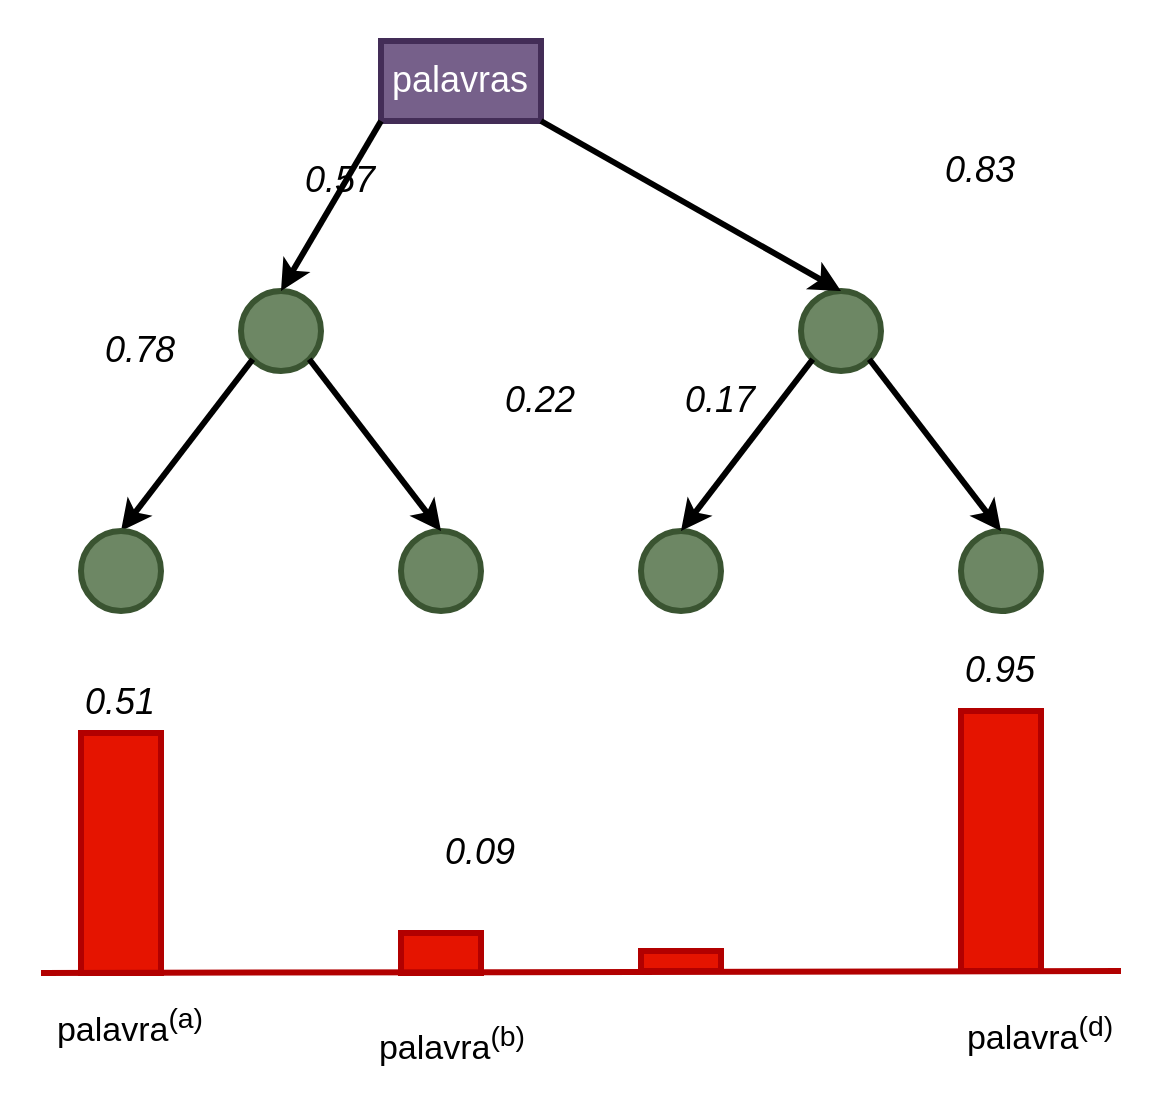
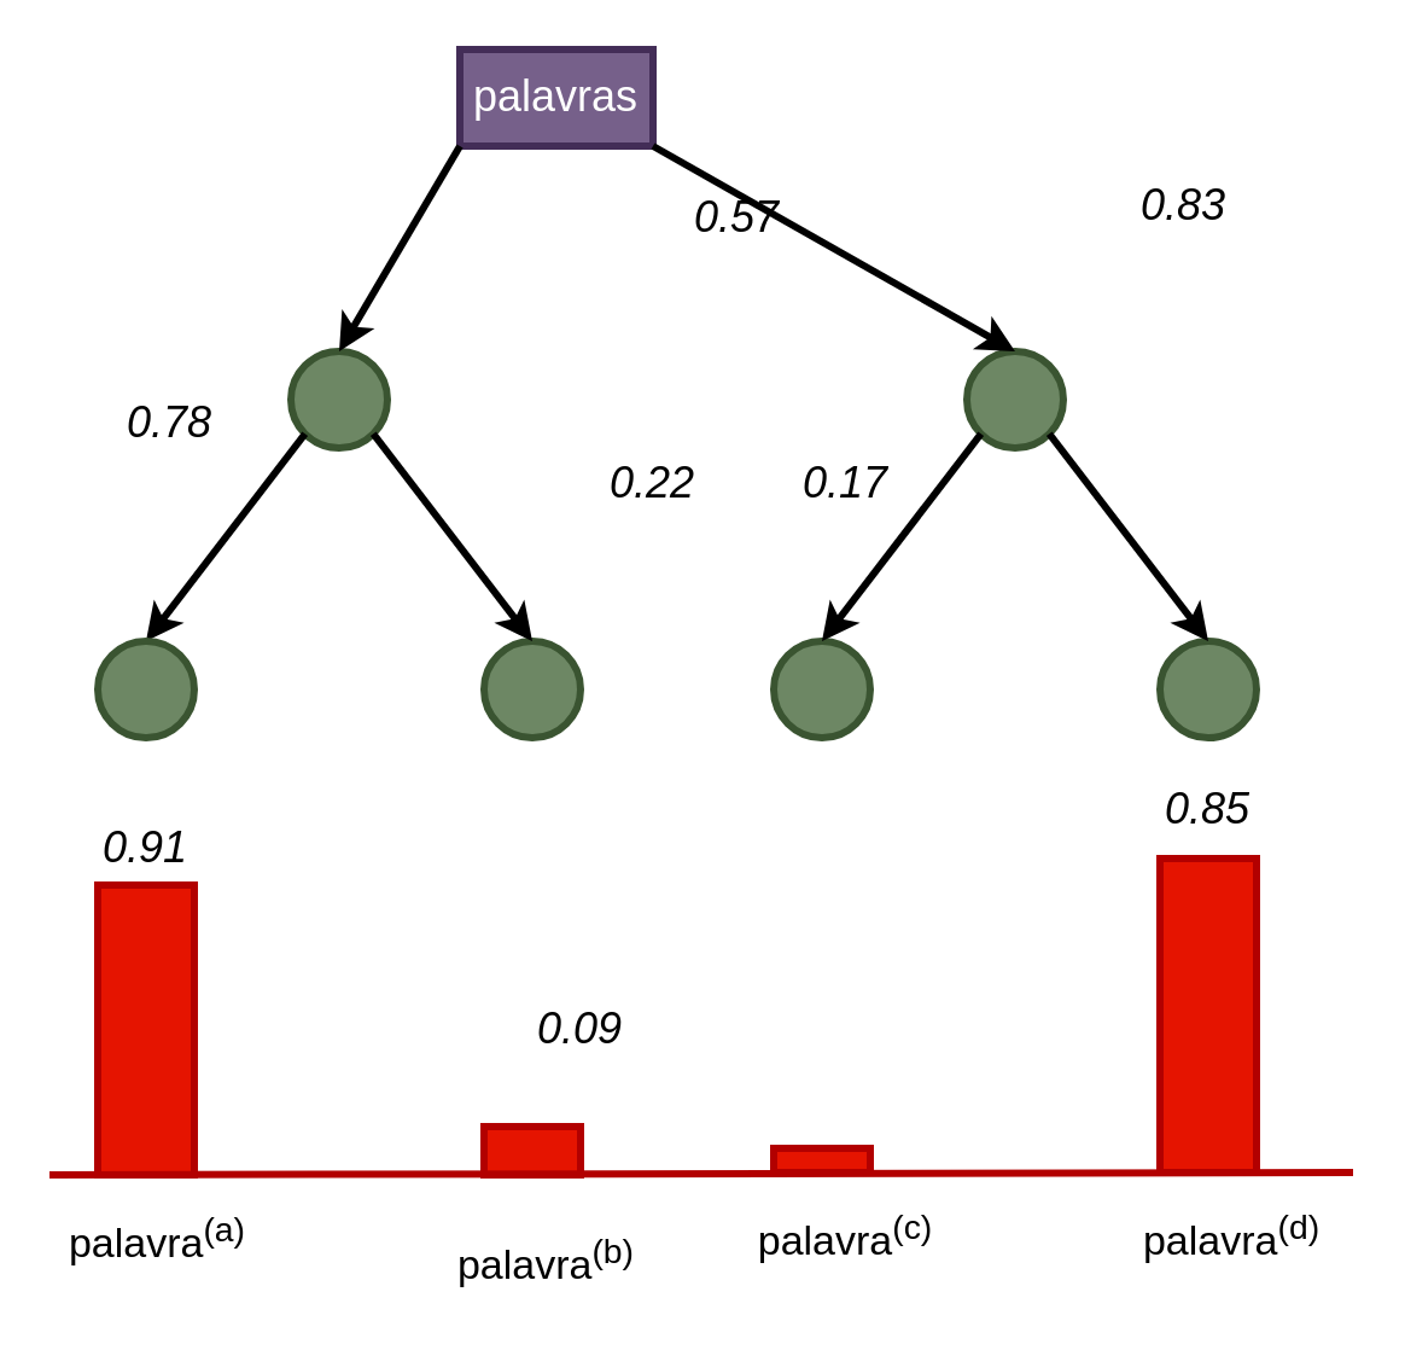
  <mxCell id="0" />
  <mxCell id="1" parent="0" />
  <mxCell id="2" value="palavras" style="rounded=0;whiteSpace=wrap;html=1;strokeWidth=3;fontSize=18;fillColor=#76608a;fontColor=#ffffff;strokeColor=#432D57;" vertex="1" parent="1"><mxGeometry x="190" y="20" width="80" height="40" as="geometry" /></mxCell>
  <mxCell id="3" value="" style="ellipse;whiteSpace=wrap;html=1;aspect=fixed;strokeWidth=3;fillColor=#6d8764;fontColor=#ffffff;strokeColor=#3A5431;" vertex="1" parent="1"><mxGeometry x="120" y="145" width="40" height="40" as="geometry" /></mxCell>
  <mxCell id="4" value="" style="ellipse;whiteSpace=wrap;html=1;aspect=fixed;strokeWidth=3;fillColor=#6d8764;fontColor=#ffffff;strokeColor=#3A5431;" vertex="1" parent="1"><mxGeometry x="400" y="145" width="40" height="40" as="geometry" /></mxCell>
  <mxCell id="5" value="" style="endArrow=classic;html=1;rounded=0;exitX=0;exitY=1;exitDx=0;exitDy=0;entryX=0.5;entryY=0;entryDx=0;entryDy=0;strokeWidth=3;" edge="1" parent="1" source="2" target="3"><mxGeometry width="50" height="50" relative="1" as="geometry"><mxPoint x="240" y="375" as="sourcePoint" /><mxPoint x="290" y="325" as="targetPoint" /></mxGeometry></mxCell>
  <mxCell id="6" value="" style="endArrow=classic;html=1;rounded=0;exitX=1;exitY=1;exitDx=0;exitDy=0;entryX=0.5;entryY=0;entryDx=0;entryDy=0;strokeWidth=3;" edge="1" parent="1" source="2" target="4"><mxGeometry width="50" height="50" relative="1" as="geometry"><mxPoint x="250" y="75" as="sourcePoint" /><mxPoint x="150" y="155" as="targetPoint" /></mxGeometry></mxCell>
  <mxCell id="7" value="" style="endArrow=classic;html=1;rounded=0;exitX=0;exitY=1;exitDx=0;exitDy=0;entryX=0.5;entryY=0;entryDx=0;entryDy=0;strokeWidth=3;" edge="1" parent="1" source="3" target="8"><mxGeometry width="50" height="50" relative="1" as="geometry"><mxPoint x="260" y="85" as="sourcePoint" /><mxPoint x="160" y="165" as="targetPoint" /></mxGeometry></mxCell>
  <mxCell id="8" value="" style="ellipse;whiteSpace=wrap;html=1;aspect=fixed;strokeWidth=3;fillColor=#6d8764;fontColor=#ffffff;strokeColor=#3A5431;" vertex="1" parent="1"><mxGeometry x="40" y="265" width="40" height="40" as="geometry" /></mxCell>
  <mxCell id="9" value="" style="ellipse;whiteSpace=wrap;html=1;aspect=fixed;strokeWidth=3;fillColor=#6d8764;fontColor=#ffffff;strokeColor=#3A5431;" vertex="1" parent="1"><mxGeometry x="200" y="265" width="40" height="40" as="geometry" /></mxCell>
  <mxCell id="10" value="" style="ellipse;whiteSpace=wrap;html=1;aspect=fixed;strokeWidth=3;fillColor=#6d8764;fontColor=#ffffff;strokeColor=#3A5431;" vertex="1" parent="1"><mxGeometry x="320" y="265" width="40" height="40" as="geometry" /></mxCell>
  <mxCell id="11" value="" style="ellipse;whiteSpace=wrap;html=1;aspect=fixed;strokeWidth=3;fillColor=#6d8764;fontColor=#ffffff;strokeColor=#3A5431;" vertex="1" parent="1"><mxGeometry x="480" y="265" width="40" height="40" as="geometry" /></mxCell>
  <mxCell id="12" value="" style="endArrow=classic;html=1;rounded=0;exitX=1;exitY=1;exitDx=0;exitDy=0;entryX=0.5;entryY=0;entryDx=0;entryDy=0;strokeWidth=3;" edge="1" parent="1" source="3" target="9"><mxGeometry width="50" height="50" relative="1" as="geometry"><mxPoint x="136" y="189" as="sourcePoint" /><mxPoint x="70" y="275" as="targetPoint" /></mxGeometry></mxCell>
  <mxCell id="13" value="" style="endArrow=classic;html=1;rounded=0;exitX=0;exitY=1;exitDx=0;exitDy=0;entryX=0.5;entryY=0;entryDx=0;entryDy=0;strokeWidth=3;" edge="1" parent="1" source="4" target="10"><mxGeometry width="50" height="50" relative="1" as="geometry"><mxPoint x="164" y="189" as="sourcePoint" /><mxPoint x="230" y="275" as="targetPoint" /></mxGeometry></mxCell>
  <mxCell id="14" value="" style="endArrow=classic;html=1;rounded=0;exitX=1;exitY=1;exitDx=0;exitDy=0;entryX=0.5;entryY=0;entryDx=0;entryDy=0;strokeWidth=3;" edge="1" parent="1" source="4" target="11"><mxGeometry width="50" height="50" relative="1" as="geometry"><mxPoint x="416" y="189" as="sourcePoint" /><mxPoint x="350" y="275" as="targetPoint" /></mxGeometry></mxCell>
  <mxCell id="15" value="" style="rounded=0;whiteSpace=wrap;html=1;strokeWidth=3;fillColor=#e51400;strokeColor=#B20000;fontColor=#ffffff;" vertex="1" parent="1"><mxGeometry x="40" y="366" width="40" height="120" as="geometry" /></mxCell>
  <mxCell id="16" value="" style="rounded=0;whiteSpace=wrap;html=1;strokeWidth=3;fillColor=#e51400;strokeColor=#B20000;fontColor=#ffffff;" vertex="1" parent="1"><mxGeometry x="200" y="466" width="40" height="20" as="geometry" /></mxCell>
  <mxCell id="17" value="" style="rounded=0;whiteSpace=wrap;html=1;strokeWidth=3;fillColor=#e51400;strokeColor=#B20000;fontColor=#ffffff;" vertex="1" parent="1"><mxGeometry x="320" y="475" width="40" height="10" as="geometry" /></mxCell>
  <mxCell id="18" value="" style="rounded=0;whiteSpace=wrap;html=1;strokeWidth=3;fillColor=#e51400;strokeColor=#B20000;fontColor=#ffffff;" vertex="1" parent="1"><mxGeometry x="480" y="355" width="40" height="130" as="geometry" /></mxCell>
  <mxCell id="19" value="" style="endArrow=none;html=1;rounded=0;strokeWidth=3;fillColor=#e51400;strokeColor=#B20000;" edge="1" parent="1"><mxGeometry width="50" height="50" relative="1" as="geometry"><mxPoint x="20" y="486" as="sourcePoint" /><mxPoint x="560" y="485" as="targetPoint" /></mxGeometry></mxCell>
  <mxCell id="20" value="palavra&lt;sup&gt;(a)&lt;/sup&gt;" style="text;html=1;align=center;verticalAlign=middle;whiteSpace=wrap;rounded=0;fontSize=17;" vertex="1" parent="1"><mxGeometry x="20" y="498" width="90" height="30" as="geometry" /></mxCell>
  <mxCell id="21" value="palavra&lt;sup&gt;(b)&lt;/sup&gt;" style="text;html=1;align=center;verticalAlign=middle;whiteSpace=wrap;rounded=0;fontSize=17;" vertex="1" parent="1"><mxGeometry x="171" y="507" width="110" height="30" as="geometry" /></mxCell>
- <mxCell id="23" value="palavra&lt;sup&gt;(d)&lt;/sup&gt;" style="text;html=1;align=center;verticalAlign=middle;whiteSpace=wrap;rounded=0;fontSize=17;" vertex="1" parent="1"><mxGeometry x="490" y="502" width="60" height="30" as="geometry" /></mxCell>
- <mxCell id="24" value="0.51" style="text;html=1;align=center;verticalAlign=middle;whiteSpace=wrap;rounded=0;fontSize=18;fontStyle=2" vertex="1" parent="1"><mxGeometry x="30" y="336" width="60" height="30" as="geometry" /></mxCell>
+ <mxCell id="22" value="palavra&lt;sup&gt;(c)&lt;/sup&gt;" style="text;html=1;align=center;verticalAlign=middle;whiteSpace=wrap;rounded=0;fontSize=17;" vertex="1" parent="1"><mxGeometry x="320" y="497" width="60" height="30" as="geometry" /></mxCell>
+ <mxCell id="23" value="palavra&lt;sup&gt;(d)&lt;/sup&gt;" style="text;html=1;align=center;verticalAlign=middle;whiteSpace=wrap;rounded=0;fontSize=17;" vertex="1" parent="1"><mxGeometry x="480" y="497" width="60" height="30" as="geometry" /></mxCell>
+ <mxCell id="24" value="0.91" style="text;html=1;align=center;verticalAlign=middle;whiteSpace=wrap;rounded=0;fontSize=18;fontStyle=2" vertex="1" parent="1"><mxGeometry x="30" y="336" width="60" height="30" as="geometry" /></mxCell>
  <mxCell id="25" value="0.09" style="text;html=1;align=center;verticalAlign=middle;whiteSpace=wrap;rounded=0;fontSize=18;fontStyle=2" vertex="1" parent="1"><mxGeometry x="210" y="411" width="60" height="30" as="geometry" /></mxCell>
- <mxCell id="26" value="0.95" style="text;html=1;align=center;verticalAlign=middle;whiteSpace=wrap;rounded=0;fontSize=18;fontStyle=2" vertex="1" parent="1"><mxGeometry x="470" y="320" width="60" height="30" as="geometry" /></mxCell>
- <mxCell id="27" value="0.57" style="text;html=1;align=center;verticalAlign=middle;whiteSpace=wrap;rounded=0;fontSize=18;fontStyle=2" vertex="1" parent="1"><mxGeometry x="140" y="75" width="60" height="30" as="geometry" /></mxCell>
+ <mxCell id="26" value="0.85" style="text;html=1;align=center;verticalAlign=middle;whiteSpace=wrap;rounded=0;fontSize=18;fontStyle=2" vertex="1" parent="1"><mxGeometry x="470" y="320" width="60" height="30" as="geometry" /></mxCell>
+ <mxCell id="27" value="0.57" style="text;html=1;align=center;verticalAlign=middle;whiteSpace=wrap;rounded=0;fontSize=18;fontStyle=2" vertex="1" parent="1"><mxGeometry x="275" y="75" width="60" height="30" as="geometry" /></mxCell>
  <mxCell id="28" value="0.78" style="text;html=1;align=center;verticalAlign=middle;whiteSpace=wrap;rounded=0;fontSize=18;fontStyle=2" vertex="1" parent="1"><mxGeometry x="40" y="160" width="60" height="30" as="geometry" /></mxCell>
  <mxCell id="29" value="0.22" style="text;html=1;align=center;verticalAlign=middle;whiteSpace=wrap;rounded=0;fontSize=18;fontStyle=2" vertex="1" parent="1"><mxGeometry x="240" y="185" width="60" height="30" as="geometry" /></mxCell>
- <mxCell id="30" value="0.17" style="text;html=1;align=center;verticalAlign=middle;whiteSpace=wrap;rounded=0;fontSize=18;fontStyle=2" vertex="1" parent="1"><mxGeometry x="330" y="185" width="60" height="30" as="geometry" /></mxCell>
+ <mxCell id="30" value="0.17" style="text;html=1;align=center;verticalAlign=middle;whiteSpace=wrap;rounded=0;fontSize=18;fontStyle=2" vertex="1" parent="1"><mxGeometry x="320" y="185" width="60" height="30" as="geometry" /></mxCell>
  <mxCell id="31" value="0.83" style="text;html=1;align=center;verticalAlign=middle;whiteSpace=wrap;rounded=0;fontSize=18;fontStyle=2" vertex="1" parent="1"><mxGeometry x="460" y="70" width="60" height="30" as="geometry" /></mxCell>
